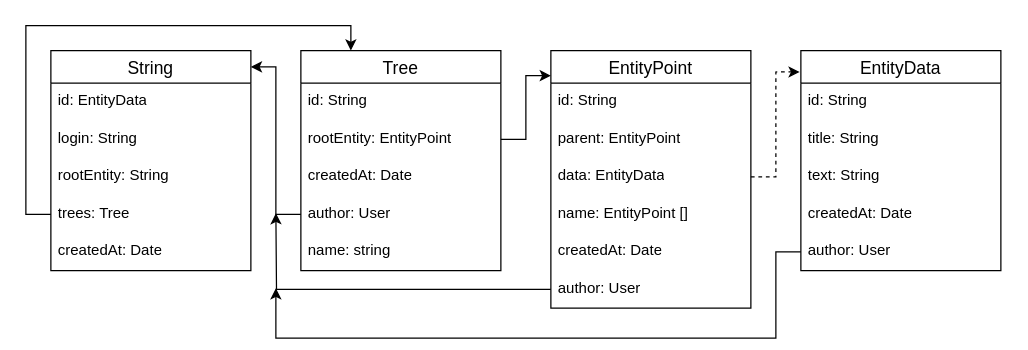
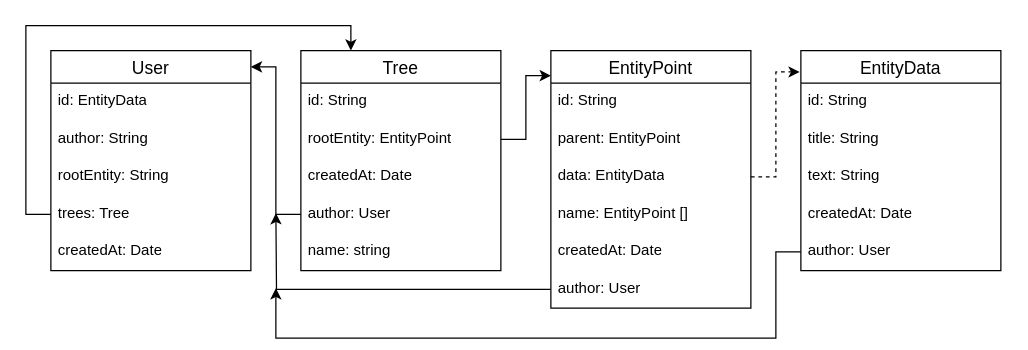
  <mxCell id="0" />
  <mxCell id="1" parent="0" />
- <mxCell id="2" value="String" style="swimlane;fontStyle=0;childLayout=stackLayout;horizontal=1;startSize=26;horizontalStack=0;resizeParent=1;resizeParentMax=0;resizeLast=0;collapsible=1;marginBottom=0;align=center;fontSize=14;" parent="1" vertex="1"><mxGeometry x="40" y="40" width="160" height="176" as="geometry" /></mxCell>
+ <mxCell id="2" value="User" style="swimlane;fontStyle=0;childLayout=stackLayout;horizontal=1;startSize=26;horizontalStack=0;resizeParent=1;resizeParentMax=0;resizeLast=0;collapsible=1;marginBottom=0;align=center;fontSize=14;" parent="1" vertex="1"><mxGeometry x="40" y="40" width="160" height="176" as="geometry" /></mxCell>
  <mxCell id="3" value="id: EntityData" style="text;strokeColor=none;fillColor=none;spacingLeft=4;spacingRight=4;overflow=hidden;rotatable=0;points=[[0,0.5],[1,0.5]];portConstraint=eastwest;fontSize=12;whiteSpace=wrap;html=1;" parent="2" vertex="1"><mxGeometry y="26" width="160" height="30" as="geometry" /></mxCell>
- <mxCell id="4" value="login: String" style="text;strokeColor=none;fillColor=none;spacingLeft=4;spacingRight=4;overflow=hidden;rotatable=0;points=[[0,0.5],[1,0.5]];portConstraint=eastwest;fontSize=12;whiteSpace=wrap;html=1;" parent="2" vertex="1"><mxGeometry y="56" width="160" height="30" as="geometry" /></mxCell>
+ <mxCell id="4" value="author: String" style="text;strokeColor=none;fillColor=none;spacingLeft=4;spacingRight=4;overflow=hidden;rotatable=0;points=[[0,0.5],[1,0.5]];portConstraint=eastwest;fontSize=12;whiteSpace=wrap;html=1;" parent="2" vertex="1"><mxGeometry y="56" width="160" height="30" as="geometry" /></mxCell>
  <mxCell id="5" value="rootEntity: String" style="text;strokeColor=none;fillColor=none;spacingLeft=4;spacingRight=4;overflow=hidden;rotatable=0;points=[[0,0.5],[1,0.5]];portConstraint=eastwest;fontSize=12;whiteSpace=wrap;html=1;" parent="2" vertex="1"><mxGeometry y="86" width="160" height="30" as="geometry" /></mxCell>
  <mxCell id="6" value="trees: Tree" style="text;strokeColor=none;fillColor=none;spacingLeft=4;spacingRight=4;overflow=hidden;rotatable=0;points=[[0,0.5],[1,0.5]];portConstraint=eastwest;fontSize=12;whiteSpace=wrap;html=1;" parent="2" vertex="1"><mxGeometry y="116" width="160" height="30" as="geometry" /></mxCell>
  <mxCell id="7" value="createdAt: Date" style="text;strokeColor=none;fillColor=none;spacingLeft=4;spacingRight=4;overflow=hidden;rotatable=0;points=[[0,0.5],[1,0.5]];portConstraint=eastwest;fontSize=12;whiteSpace=wrap;html=1;" parent="2" vertex="1"><mxGeometry y="146" width="160" height="30" as="geometry" /></mxCell>
  <mxCell id="8" value="Tree" style="swimlane;fontStyle=0;childLayout=stackLayout;horizontal=1;startSize=26;horizontalStack=0;resizeParent=1;resizeParentMax=0;resizeLast=0;collapsible=1;marginBottom=0;align=center;fontSize=14;" parent="1" vertex="1"><mxGeometry x="240" y="40" width="160" height="176" as="geometry" /></mxCell>
  <mxCell id="9" value="id: String" style="text;strokeColor=none;fillColor=none;spacingLeft=4;spacingRight=4;overflow=hidden;rotatable=0;points=[[0,0.5],[1,0.5]];portConstraint=eastwest;fontSize=12;whiteSpace=wrap;html=1;" parent="8" vertex="1"><mxGeometry y="26" width="160" height="30" as="geometry" /></mxCell>
  <mxCell id="10" value="rootEntity:&amp;nbsp;EntityPoint" style="text;strokeColor=none;fillColor=none;spacingLeft=4;spacingRight=4;overflow=hidden;rotatable=0;points=[[0,0.5],[1,0.5]];portConstraint=eastwest;fontSize=12;whiteSpace=wrap;html=1;" parent="8" vertex="1"><mxGeometry y="56" width="160" height="30" as="geometry" /></mxCell>
  <mxCell id="11" value="createdAt: Date" style="text;strokeColor=none;fillColor=none;spacingLeft=4;spacingRight=4;overflow=hidden;rotatable=0;points=[[0,0.5],[1,0.5]];portConstraint=eastwest;fontSize=12;whiteSpace=wrap;html=1;" parent="8" vertex="1"><mxGeometry y="86" width="160" height="30" as="geometry" /></mxCell>
  <mxCell id="12" value="author: User" style="text;strokeColor=none;fillColor=none;spacingLeft=4;spacingRight=4;overflow=hidden;rotatable=0;points=[[0,0.5],[1,0.5]];portConstraint=eastwest;fontSize=12;whiteSpace=wrap;html=1;" parent="8" vertex="1"><mxGeometry y="116" width="160" height="30" as="geometry" /></mxCell>
  <mxCell id="13" value="name: string" style="text;strokeColor=none;fillColor=none;spacingLeft=4;spacingRight=4;overflow=hidden;rotatable=0;points=[[0,0.5],[1,0.5]];portConstraint=eastwest;fontSize=12;whiteSpace=wrap;html=1;" vertex="1" parent="8"><mxGeometry y="146" width="160" height="30" as="geometry" /></mxCell>
  <mxCell id="14" value="EntityPoint" style="swimlane;fontStyle=0;childLayout=stackLayout;horizontal=1;startSize=26;horizontalStack=0;resizeParent=1;resizeParentMax=0;resizeLast=0;collapsible=1;marginBottom=0;align=center;fontSize=14;" parent="1" vertex="1"><mxGeometry x="440" y="40" width="160" height="206" as="geometry" /></mxCell>
  <mxCell id="15" value="id: String" style="text;strokeColor=none;fillColor=none;spacingLeft=4;spacingRight=4;overflow=hidden;rotatable=0;points=[[0,0.5],[1,0.5]];portConstraint=eastwest;fontSize=12;whiteSpace=wrap;html=1;" parent="14" vertex="1"><mxGeometry y="26" width="160" height="30" as="geometry" /></mxCell>
  <mxCell id="16" value="parent: EntityPoint" style="text;strokeColor=none;fillColor=none;spacingLeft=4;spacingRight=4;overflow=hidden;rotatable=0;points=[[0,0.5],[1,0.5]];portConstraint=eastwest;fontSize=12;whiteSpace=wrap;html=1;" parent="14" vertex="1"><mxGeometry y="56" width="160" height="30" as="geometry" /></mxCell>
  <mxCell id="17" value="data: EntityData" style="text;strokeColor=none;fillColor=none;spacingLeft=4;spacingRight=4;overflow=hidden;rotatable=0;points=[[0,0.5],[1,0.5]];portConstraint=eastwest;fontSize=12;whiteSpace=wrap;html=1;" parent="14" vertex="1"><mxGeometry y="86" width="160" height="30" as="geometry" /></mxCell>
  <mxCell id="18" value="name: EntityPoint []" style="text;strokeColor=none;fillColor=none;spacingLeft=4;spacingRight=4;overflow=hidden;rotatable=0;points=[[0,0.5],[1,0.5]];portConstraint=eastwest;fontSize=12;whiteSpace=wrap;html=1;" parent="14" vertex="1"><mxGeometry y="116" width="160" height="30" as="geometry" /></mxCell>
  <mxCell id="19" value="createdAt: Date" style="text;strokeColor=none;fillColor=none;spacingLeft=4;spacingRight=4;overflow=hidden;rotatable=0;points=[[0,0.5],[1,0.5]];portConstraint=eastwest;fontSize=12;whiteSpace=wrap;html=1;" parent="14" vertex="1"><mxGeometry y="146" width="160" height="30" as="geometry" /></mxCell>
  <mxCell id="20" style="edgeStyle=orthogonalEdgeStyle;rounded=0;orthogonalLoop=1;jettySize=auto;html=1;" parent="14" source="21" edge="1"><mxGeometry relative="1" as="geometry"><mxPoint x="-220" y="130" as="targetPoint" /></mxGeometry></mxCell>
  <mxCell id="21" value="author: User" style="text;strokeColor=none;fillColor=none;spacingLeft=4;spacingRight=4;overflow=hidden;rotatable=0;points=[[0,0.5],[1,0.5]];portConstraint=eastwest;fontSize=12;whiteSpace=wrap;html=1;" parent="14" vertex="1"><mxGeometry y="176" width="160" height="30" as="geometry" /></mxCell>
  <mxCell id="22" value="EntityData" style="swimlane;fontStyle=0;childLayout=stackLayout;horizontal=1;startSize=26;horizontalStack=0;resizeParent=1;resizeParentMax=0;resizeLast=0;collapsible=1;marginBottom=0;align=center;fontSize=14;" parent="1" vertex="1"><mxGeometry x="640" y="40" width="160" height="176" as="geometry" /></mxCell>
  <mxCell id="23" value="id: String" style="text;strokeColor=none;fillColor=none;spacingLeft=4;spacingRight=4;overflow=hidden;rotatable=0;points=[[0,0.5],[1,0.5]];portConstraint=eastwest;fontSize=12;whiteSpace=wrap;html=1;" parent="22" vertex="1"><mxGeometry y="26" width="160" height="30" as="geometry" /></mxCell>
  <mxCell id="24" value="title: String" style="text;strokeColor=none;fillColor=none;spacingLeft=4;spacingRight=4;overflow=hidden;rotatable=0;points=[[0,0.5],[1,0.5]];portConstraint=eastwest;fontSize=12;whiteSpace=wrap;html=1;" parent="22" vertex="1"><mxGeometry y="56" width="160" height="30" as="geometry" /></mxCell>
  <mxCell id="25" value="text: String" style="text;strokeColor=none;fillColor=none;spacingLeft=4;spacingRight=4;overflow=hidden;rotatable=0;points=[[0,0.5],[1,0.5]];portConstraint=eastwest;fontSize=12;whiteSpace=wrap;html=1;" parent="22" vertex="1"><mxGeometry y="86" width="160" height="30" as="geometry" /></mxCell>
  <mxCell id="26" value="createdAt: Date" style="text;strokeColor=none;fillColor=none;spacingLeft=4;spacingRight=4;overflow=hidden;rotatable=0;points=[[0,0.5],[1,0.5]];portConstraint=eastwest;fontSize=12;whiteSpace=wrap;html=1;" parent="22" vertex="1"><mxGeometry y="116" width="160" height="30" as="geometry" /></mxCell>
  <mxCell id="27" style="edgeStyle=orthogonalEdgeStyle;rounded=0;orthogonalLoop=1;jettySize=auto;html=1;" parent="22" source="28" edge="1"><mxGeometry relative="1" as="geometry"><mxPoint x="-420" y="190" as="targetPoint" /><Array as="points"><mxPoint x="-20" y="161" /><mxPoint x="-20" y="230" /><mxPoint x="-420" y="230" /></Array></mxGeometry></mxCell>
  <mxCell id="28" value="author: User" style="text;strokeColor=none;fillColor=none;spacingLeft=4;spacingRight=4;overflow=hidden;rotatable=0;points=[[0,0.5],[1,0.5]];portConstraint=eastwest;fontSize=12;whiteSpace=wrap;html=1;" parent="22" vertex="1"><mxGeometry y="146" width="160" height="30" as="geometry" /></mxCell>
  <mxCell id="29" style="edgeStyle=orthogonalEdgeStyle;rounded=0;orthogonalLoop=1;jettySize=auto;html=1;entryX=1;entryY=0.074;entryDx=0;entryDy=0;entryPerimeter=0;" parent="1" source="12" target="2" edge="1"><mxGeometry relative="1" as="geometry" /></mxCell>
  <mxCell id="30" style="edgeStyle=orthogonalEdgeStyle;rounded=0;orthogonalLoop=1;jettySize=auto;html=1;" parent="1" source="6" edge="1"><mxGeometry relative="1" as="geometry"><mxPoint x="280" y="40" as="targetPoint" /><mxPoint x="80" y="291" as="sourcePoint" /><Array as="points"><mxPoint x="20" y="171" /><mxPoint x="20" y="20" /><mxPoint x="280" y="20" /></Array></mxGeometry></mxCell>
  <mxCell id="31" style="edgeStyle=orthogonalEdgeStyle;rounded=0;orthogonalLoop=1;jettySize=auto;html=1;" parent="1" source="10" edge="1"><mxGeometry relative="1" as="geometry"><mxPoint x="440" y="60" as="targetPoint" /><Array as="points"><mxPoint x="420" y="111" /><mxPoint x="420" y="60" /><mxPoint x="440" y="60" /></Array></mxGeometry></mxCell>
  <mxCell id="32" style="edgeStyle=orthogonalEdgeStyle;rounded=0;orthogonalLoop=1;jettySize=auto;html=1;entryX=-0.006;entryY=0.097;entryDx=0;entryDy=0;entryPerimeter=0;dashed=1;" parent="1" source="17" target="22" edge="1"><mxGeometry relative="1" as="geometry" /></mxCell>
